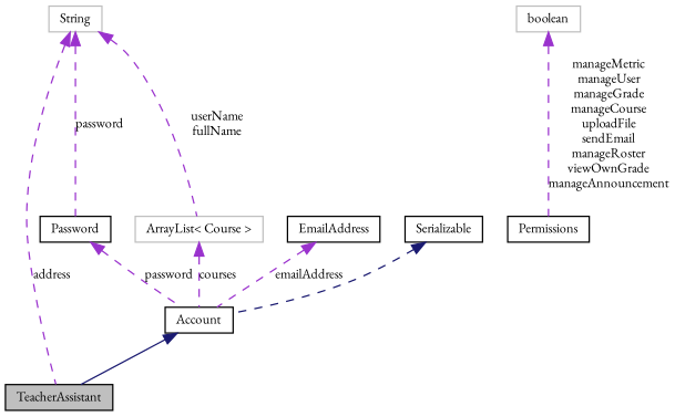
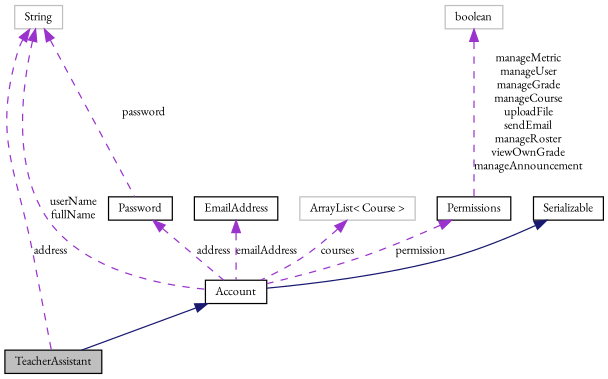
  digraph {
    fontname="EB Garamond"
    node [color=black fontname="EB Garamond" fontsize=10 shape=record]
    edge [color=darkorchid3 dir=back fontname="EB Garamond" fontsize=10 labelfontname=FreeSans labelfontsize=10 style=dashed]
    n1 [fillcolor=grey75 fontcolor=black height=0.2 label=TeacherAssistant style=filled width=0.4]
    n2 [height=0.2 label=Account width=0.4]
    n3 [height=0.2 label=Serializable width=0.4]
    n4 [color=grey75 height=0.2 label=String width=0.4]
    n5 [height=0.2 label=Password width=0.4]
    n6 [height=0.2 label=EmailAddress width=0.4]
    n7 [color=grey75 height=0.2 label="ArrayList\< Course \>" width=0.4]
    n8 [height=0.2 label=Permissions width=0.4]
    n9 [color=grey75 height=0.2 label=boolean width=0.4]
    n2 -> n1 [color=midnightblue style=solid]
-   n3 -> n2 [color=midnightblue]
+   n3 -> n2 [color=midnightblue style=solid]
    n4 -> n1 [label=address]
-   n4 -> n7 [label="userName\nfullName"]
+   n4 -> n2 [label="userName\nfullName"]
    n4 -> n5 [label=password]
-   n5 -> n2 [label=password]
+   n5 -> n2 [label=address]
    n6 -> n2 [label=emailAddress]
    n7 -> n2 [label=courses]
+   n8 -> n2 [label=permission]
    n9 -> n8 [label="manageMetric\nmanageUser\nmanageGrade\nmanageCourse\nuploadFile\nsendEmail\nmanageRoster\nviewOwnGrade\nmanageAnnouncement"]
  }
